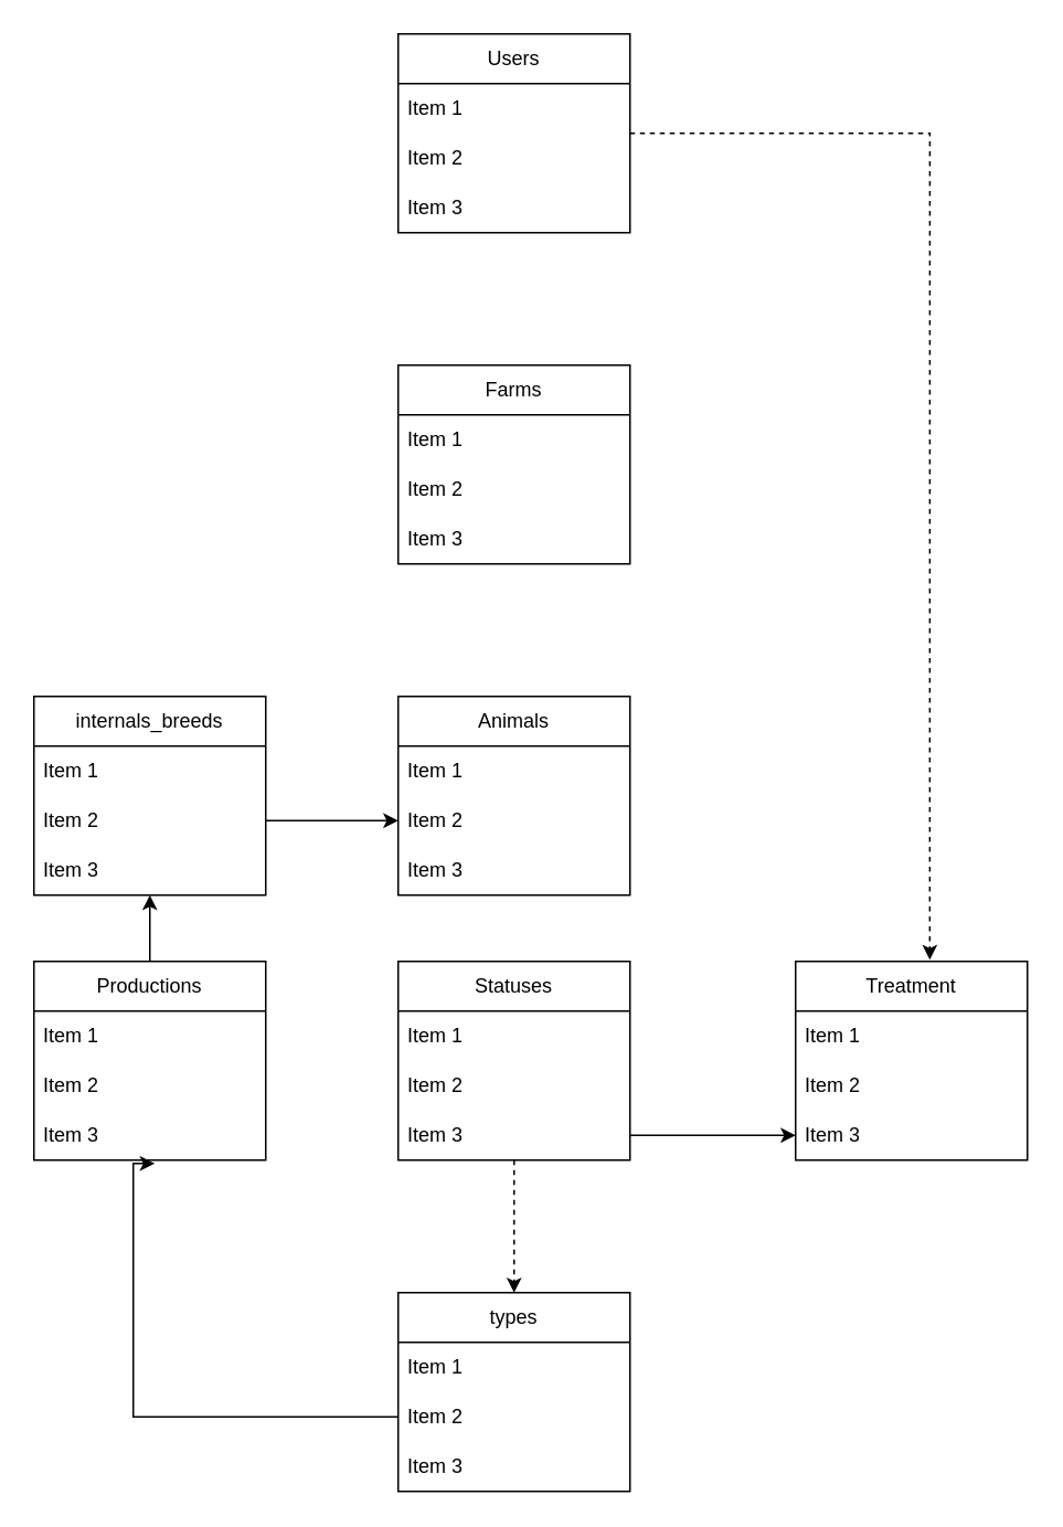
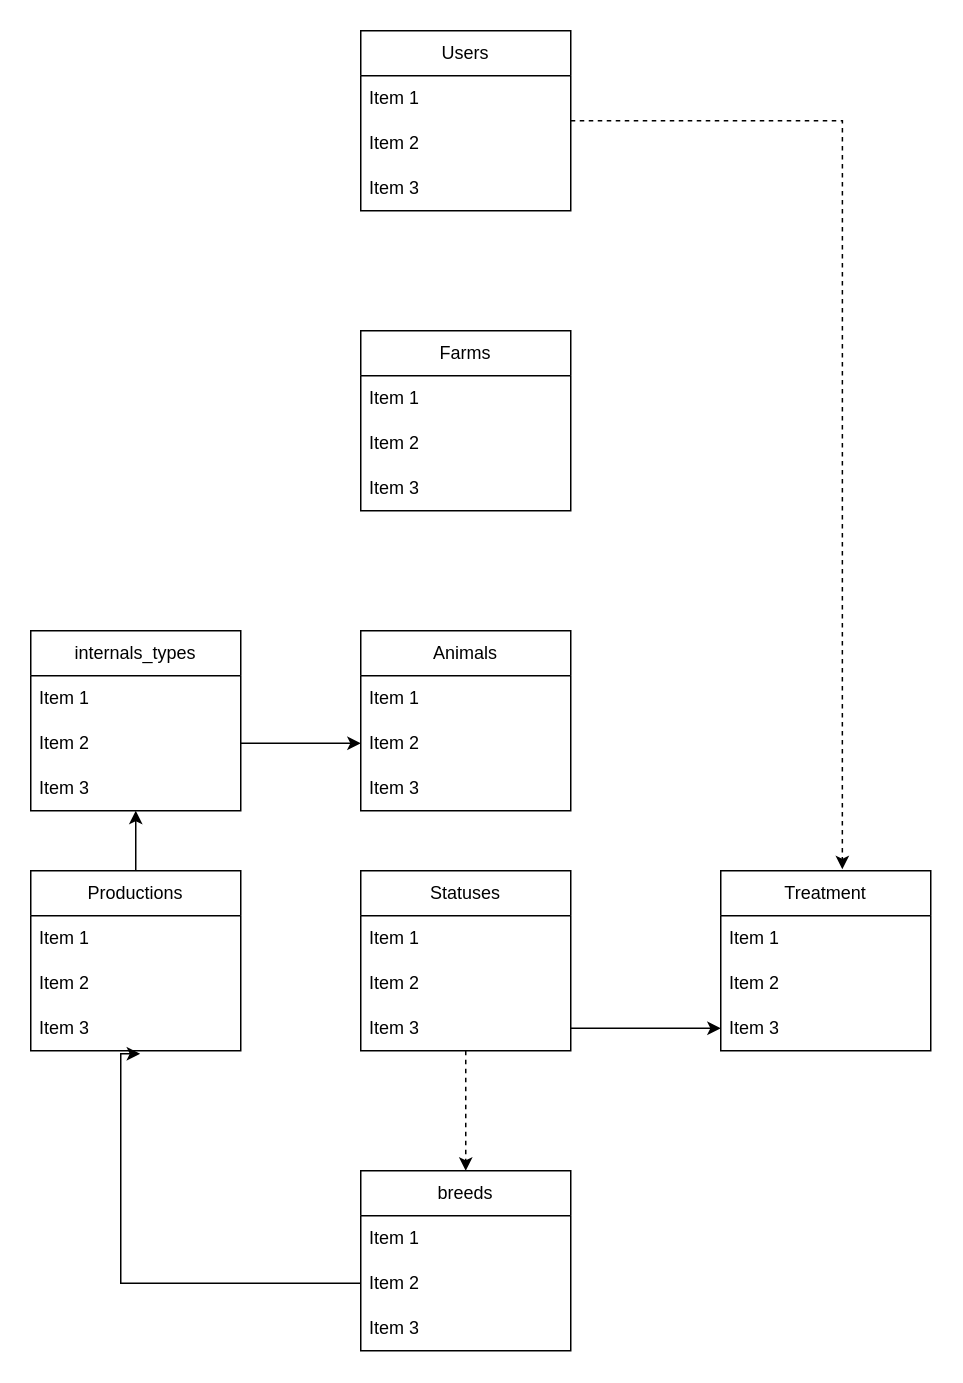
  <mxCell id="0" />
  <mxCell id="1" parent="0" />
  <mxCell id="2" value="Users" style="swimlane;fontStyle=0;childLayout=stackLayout;horizontal=1;startSize=30;horizontalStack=0;resizeParent=1;resizeParentMax=0;resizeLast=0;collapsible=1;marginBottom=0;whiteSpace=wrap;html=1;" vertex="1" parent="1"><mxGeometry x="240" y="20" width="140" height="120" as="geometry" /></mxCell>
  <mxCell id="3" value="Item 1" style="text;strokeColor=none;fillColor=none;align=left;verticalAlign=middle;spacingLeft=4;spacingRight=4;overflow=hidden;points=[[0,0.5],[1,0.5]];portConstraint=eastwest;rotatable=0;whiteSpace=wrap;html=1;" vertex="1" parent="2"><mxGeometry y="30" width="140" height="30" as="geometry" /></mxCell>
  <mxCell id="4" value="Item 2" style="text;strokeColor=none;fillColor=none;align=left;verticalAlign=middle;spacingLeft=4;spacingRight=4;overflow=hidden;points=[[0,0.5],[1,0.5]];portConstraint=eastwest;rotatable=0;whiteSpace=wrap;html=1;" vertex="1" parent="2"><mxGeometry y="60" width="140" height="30" as="geometry" /></mxCell>
  <mxCell id="5" value="Item 3" style="text;strokeColor=none;fillColor=none;align=left;verticalAlign=middle;spacingLeft=4;spacingRight=4;overflow=hidden;points=[[0,0.5],[1,0.5]];portConstraint=eastwest;rotatable=0;whiteSpace=wrap;html=1;" vertex="1" parent="2"><mxGeometry y="90" width="140" height="30" as="geometry" /></mxCell>
  <mxCell id="6" value="Farms" style="swimlane;fontStyle=0;childLayout=stackLayout;horizontal=1;startSize=30;horizontalStack=0;resizeParent=1;resizeParentMax=0;resizeLast=0;collapsible=1;marginBottom=0;whiteSpace=wrap;html=1;" vertex="1" parent="1"><mxGeometry x="240" y="220" width="140" height="120" as="geometry" /></mxCell>
  <mxCell id="7" value="Item 1" style="text;strokeColor=none;fillColor=none;align=left;verticalAlign=middle;spacingLeft=4;spacingRight=4;overflow=hidden;points=[[0,0.5],[1,0.5]];portConstraint=eastwest;rotatable=0;whiteSpace=wrap;html=1;" vertex="1" parent="6"><mxGeometry y="30" width="140" height="30" as="geometry" /></mxCell>
  <mxCell id="8" value="Item 2" style="text;strokeColor=none;fillColor=none;align=left;verticalAlign=middle;spacingLeft=4;spacingRight=4;overflow=hidden;points=[[0,0.5],[1,0.5]];portConstraint=eastwest;rotatable=0;whiteSpace=wrap;html=1;" vertex="1" parent="6"><mxGeometry y="60" width="140" height="30" as="geometry" /></mxCell>
  <mxCell id="9" value="Item 3" style="text;strokeColor=none;fillColor=none;align=left;verticalAlign=middle;spacingLeft=4;spacingRight=4;overflow=hidden;points=[[0,0.5],[1,0.5]];portConstraint=eastwest;rotatable=0;whiteSpace=wrap;html=1;" vertex="1" parent="6"><mxGeometry y="90" width="140" height="30" as="geometry" /></mxCell>
  <mxCell id="10" value="Animals" style="swimlane;fontStyle=0;childLayout=stackLayout;horizontal=1;startSize=30;horizontalStack=0;resizeParent=1;resizeParentMax=0;resizeLast=0;collapsible=1;marginBottom=0;whiteSpace=wrap;html=1;" vertex="1" parent="1"><mxGeometry x="240" y="420" width="140" height="120" as="geometry" /></mxCell>
  <mxCell id="11" value="Item 1" style="text;strokeColor=none;fillColor=none;align=left;verticalAlign=middle;spacingLeft=4;spacingRight=4;overflow=hidden;points=[[0,0.5],[1,0.5]];portConstraint=eastwest;rotatable=0;whiteSpace=wrap;html=1;" vertex="1" parent="10"><mxGeometry y="30" width="140" height="30" as="geometry" /></mxCell>
  <mxCell id="12" value="Item 2" style="text;strokeColor=none;fillColor=none;align=left;verticalAlign=middle;spacingLeft=4;spacingRight=4;overflow=hidden;points=[[0,0.5],[1,0.5]];portConstraint=eastwest;rotatable=0;whiteSpace=wrap;html=1;" vertex="1" parent="10"><mxGeometry y="60" width="140" height="30" as="geometry" /></mxCell>
  <mxCell id="13" value="Item 3" style="text;strokeColor=none;fillColor=none;align=left;verticalAlign=middle;spacingLeft=4;spacingRight=4;overflow=hidden;points=[[0,0.5],[1,0.5]];portConstraint=eastwest;rotatable=0;whiteSpace=wrap;html=1;" vertex="1" parent="10"><mxGeometry y="90" width="140" height="30" as="geometry" /></mxCell>
  <mxCell id="14" value="Productions" style="swimlane;fontStyle=0;childLayout=stackLayout;horizontal=1;startSize=30;horizontalStack=0;resizeParent=1;resizeParentMax=0;resizeLast=0;collapsible=1;marginBottom=0;whiteSpace=wrap;html=1;" vertex="1" parent="1"><mxGeometry x="20" y="580" width="140" height="120" as="geometry" /></mxCell>
  <mxCell id="15" value="Item 1" style="text;strokeColor=none;fillColor=none;align=left;verticalAlign=middle;spacingLeft=4;spacingRight=4;overflow=hidden;points=[[0,0.5],[1,0.5]];portConstraint=eastwest;rotatable=0;whiteSpace=wrap;html=1;" vertex="1" parent="14"><mxGeometry y="30" width="140" height="30" as="geometry" /></mxCell>
  <mxCell id="16" value="Item 2" style="text;strokeColor=none;fillColor=none;align=left;verticalAlign=middle;spacingLeft=4;spacingRight=4;overflow=hidden;points=[[0,0.5],[1,0.5]];portConstraint=eastwest;rotatable=0;whiteSpace=wrap;html=1;" vertex="1" parent="14"><mxGeometry y="60" width="140" height="30" as="geometry" /></mxCell>
  <mxCell id="17" value="Item 3" style="text;strokeColor=none;fillColor=none;align=left;verticalAlign=middle;spacingLeft=4;spacingRight=4;overflow=hidden;points=[[0,0.5],[1,0.5]];portConstraint=eastwest;rotatable=0;whiteSpace=wrap;html=1;" vertex="1" parent="14"><mxGeometry y="90" width="140" height="30" as="geometry" /></mxCell>
  <mxCell id="18" style="edgeStyle=orthogonalEdgeStyle;rounded=0;orthogonalLoop=1;jettySize=auto;html=1;exitX=0.5;exitY=1;exitDx=0;exitDy=0;entryX=0.5;entryY=0;entryDx=0;entryDy=0;dashed=1;" edge="1" parent="1" source="19" target="23"><mxGeometry relative="1" as="geometry" /></mxCell>
  <mxCell id="19" value="Statuses" style="swimlane;fontStyle=0;childLayout=stackLayout;horizontal=1;startSize=30;horizontalStack=0;resizeParent=1;resizeParentMax=0;resizeLast=0;collapsible=1;marginBottom=0;whiteSpace=wrap;html=1;" vertex="1" parent="1"><mxGeometry x="240" y="580" width="140" height="120" as="geometry" /></mxCell>
  <mxCell id="20" value="Item 1" style="text;strokeColor=none;fillColor=none;align=left;verticalAlign=middle;spacingLeft=4;spacingRight=4;overflow=hidden;points=[[0,0.5],[1,0.5]];portConstraint=eastwest;rotatable=0;whiteSpace=wrap;html=1;" vertex="1" parent="19"><mxGeometry y="30" width="140" height="30" as="geometry" /></mxCell>
  <mxCell id="21" value="Item 2" style="text;strokeColor=none;fillColor=none;align=left;verticalAlign=middle;spacingLeft=4;spacingRight=4;overflow=hidden;points=[[0,0.5],[1,0.5]];portConstraint=eastwest;rotatable=0;whiteSpace=wrap;html=1;" vertex="1" parent="19"><mxGeometry y="60" width="140" height="30" as="geometry" /></mxCell>
  <mxCell id="22" value="Item 3" style="text;strokeColor=none;fillColor=none;align=left;verticalAlign=middle;spacingLeft=4;spacingRight=4;overflow=hidden;points=[[0,0.5],[1,0.5]];portConstraint=eastwest;rotatable=0;whiteSpace=wrap;html=1;" vertex="1" parent="19"><mxGeometry y="90" width="140" height="30" as="geometry" /></mxCell>
- <mxCell id="23" value="types" style="swimlane;fontStyle=0;childLayout=stackLayout;horizontal=1;startSize=30;horizontalStack=0;resizeParent=1;resizeParentMax=0;resizeLast=0;collapsible=1;marginBottom=0;whiteSpace=wrap;html=1;" vertex="1" parent="1"><mxGeometry x="240" y="780" width="140" height="120" as="geometry" /></mxCell>
+ <mxCell id="23" value="breeds" style="swimlane;fontStyle=0;childLayout=stackLayout;horizontal=1;startSize=30;horizontalStack=0;resizeParent=1;resizeParentMax=0;resizeLast=0;collapsible=1;marginBottom=0;whiteSpace=wrap;html=1;" vertex="1" parent="1"><mxGeometry x="240" y="780" width="140" height="120" as="geometry" /></mxCell>
  <mxCell id="24" value="Item 1" style="text;strokeColor=none;fillColor=none;align=left;verticalAlign=middle;spacingLeft=4;spacingRight=4;overflow=hidden;points=[[0,0.5],[1,0.5]];portConstraint=eastwest;rotatable=0;whiteSpace=wrap;html=1;" vertex="1" parent="23"><mxGeometry y="30" width="140" height="30" as="geometry" /></mxCell>
  <mxCell id="25" value="Item 2" style="text;strokeColor=none;fillColor=none;align=left;verticalAlign=middle;spacingLeft=4;spacingRight=4;overflow=hidden;points=[[0,0.5],[1,0.5]];portConstraint=eastwest;rotatable=0;whiteSpace=wrap;html=1;" vertex="1" parent="23"><mxGeometry y="60" width="140" height="30" as="geometry" /></mxCell>
  <mxCell id="26" value="Item 3" style="text;strokeColor=none;fillColor=none;align=left;verticalAlign=middle;spacingLeft=4;spacingRight=4;overflow=hidden;points=[[0,0.5],[1,0.5]];portConstraint=eastwest;rotatable=0;whiteSpace=wrap;html=1;" vertex="1" parent="23"><mxGeometry y="90" width="140" height="30" as="geometry" /></mxCell>
  <mxCell id="27" value="Treatment" style="swimlane;fontStyle=0;childLayout=stackLayout;horizontal=1;startSize=30;horizontalStack=0;resizeParent=1;resizeParentMax=0;resizeLast=0;collapsible=1;marginBottom=0;whiteSpace=wrap;html=1;" vertex="1" parent="1"><mxGeometry x="480" y="580" width="140" height="120" as="geometry" /></mxCell>
  <mxCell id="28" value="Item 1" style="text;strokeColor=none;fillColor=none;align=left;verticalAlign=middle;spacingLeft=4;spacingRight=4;overflow=hidden;points=[[0,0.5],[1,0.5]];portConstraint=eastwest;rotatable=0;whiteSpace=wrap;html=1;" vertex="1" parent="27"><mxGeometry y="30" width="140" height="30" as="geometry" /></mxCell>
  <mxCell id="29" value="Item 2" style="text;strokeColor=none;fillColor=none;align=left;verticalAlign=middle;spacingLeft=4;spacingRight=4;overflow=hidden;points=[[0,0.5],[1,0.5]];portConstraint=eastwest;rotatable=0;whiteSpace=wrap;html=1;" vertex="1" parent="27"><mxGeometry y="60" width="140" height="30" as="geometry" /></mxCell>
  <mxCell id="30" value="Item 3" style="text;strokeColor=none;fillColor=none;align=left;verticalAlign=middle;spacingLeft=4;spacingRight=4;overflow=hidden;points=[[0,0.5],[1,0.5]];portConstraint=eastwest;rotatable=0;whiteSpace=wrap;html=1;" vertex="1" parent="27"><mxGeometry y="90" width="140" height="30" as="geometry" /></mxCell>
- <mxCell id="31" value="internals_breeds" style="swimlane;fontStyle=0;childLayout=stackLayout;horizontal=1;startSize=30;horizontalStack=0;resizeParent=1;resizeParentMax=0;resizeLast=0;collapsible=1;marginBottom=0;whiteSpace=wrap;html=1;" vertex="1" parent="1"><mxGeometry x="20" y="420" width="140" height="120" as="geometry" /></mxCell>
+ <mxCell id="31" value="internals_types" style="swimlane;fontStyle=0;childLayout=stackLayout;horizontal=1;startSize=30;horizontalStack=0;resizeParent=1;resizeParentMax=0;resizeLast=0;collapsible=1;marginBottom=0;whiteSpace=wrap;html=1;" vertex="1" parent="1"><mxGeometry x="20" y="420" width="140" height="120" as="geometry" /></mxCell>
  <mxCell id="32" value="Item 1" style="text;strokeColor=none;fillColor=none;align=left;verticalAlign=middle;spacingLeft=4;spacingRight=4;overflow=hidden;points=[[0,0.5],[1,0.5]];portConstraint=eastwest;rotatable=0;whiteSpace=wrap;html=1;" vertex="1" parent="31"><mxGeometry y="30" width="140" height="30" as="geometry" /></mxCell>
  <mxCell id="33" value="Item 2" style="text;strokeColor=none;fillColor=none;align=left;verticalAlign=middle;spacingLeft=4;spacingRight=4;overflow=hidden;points=[[0,0.5],[1,0.5]];portConstraint=eastwest;rotatable=0;whiteSpace=wrap;html=1;" vertex="1" parent="31"><mxGeometry y="60" width="140" height="30" as="geometry" /></mxCell>
  <mxCell id="34" value="Item 3" style="text;strokeColor=none;fillColor=none;align=left;verticalAlign=middle;spacingLeft=4;spacingRight=4;overflow=hidden;points=[[0,0.5],[1,0.5]];portConstraint=eastwest;rotatable=0;whiteSpace=wrap;html=1;" vertex="1" parent="31"><mxGeometry y="90" width="140" height="30" as="geometry" /></mxCell>
  <mxCell id="35" style="edgeStyle=orthogonalEdgeStyle;rounded=0;orthogonalLoop=1;jettySize=auto;html=1;exitX=1;exitY=0.5;exitDx=0;exitDy=0;entryX=0.579;entryY=-0.008;entryDx=0;entryDy=0;entryPerimeter=0;dashed=1;" edge="1" parent="1" source="2" target="27"><mxGeometry relative="1" as="geometry" /></mxCell>
  <mxCell id="36" value="" style="edgeStyle=orthogonalEdgeStyle;rounded=0;orthogonalLoop=1;jettySize=auto;html=1;" edge="1" parent="1" source="22" target="30"><mxGeometry relative="1" as="geometry" /></mxCell>
  <mxCell id="37" style="edgeStyle=orthogonalEdgeStyle;rounded=0;orthogonalLoop=1;jettySize=auto;html=1;exitX=0;exitY=0.5;exitDx=0;exitDy=0;entryX=0.521;entryY=1.067;entryDx=0;entryDy=0;entryPerimeter=0;" edge="1" parent="1" source="25" target="17"><mxGeometry relative="1" as="geometry"><Array as="points"><mxPoint x="80" y="855" /><mxPoint x="80" y="702" /></Array></mxGeometry></mxCell>
  <mxCell id="38" style="edgeStyle=orthogonalEdgeStyle;rounded=0;orthogonalLoop=1;jettySize=auto;html=1;exitX=0.5;exitY=0;exitDx=0;exitDy=0;entryX=0.5;entryY=1;entryDx=0;entryDy=0;entryPerimeter=0;" edge="1" parent="1" source="14" target="34"><mxGeometry relative="1" as="geometry" /></mxCell>
  <mxCell id="39" style="edgeStyle=orthogonalEdgeStyle;rounded=0;orthogonalLoop=1;jettySize=auto;html=1;exitX=1;exitY=0.5;exitDx=0;exitDy=0;entryX=0;entryY=0.5;entryDx=0;entryDy=0;" edge="1" parent="1" source="33" target="12"><mxGeometry relative="1" as="geometry" /></mxCell>
